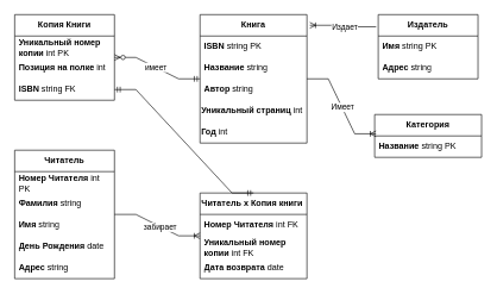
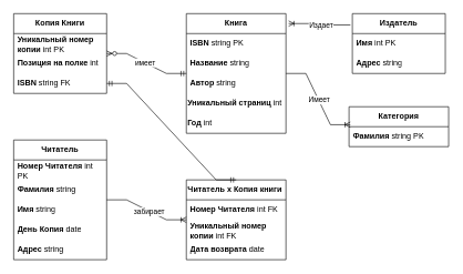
  <mxCell id="0" />
  <mxCell id="1" parent="0" />
  <mxCell id="2" value="&lt;b&gt;Книга&lt;/b&gt;" style="swimlane;fontStyle=0;childLayout=stackLayout;horizontal=1;startSize=30;horizontalStack=0;resizeParent=1;resizeParentMax=0;resizeLast=0;collapsible=1;marginBottom=0;whiteSpace=wrap;html=1;" vertex="1" parent="1"><mxGeometry x="280" y="20" width="150" height="180" as="geometry" /></mxCell>
  <mxCell id="3" value="&lt;b&gt;ISBN&lt;/b&gt; string PK" style="text;strokeColor=none;fillColor=none;align=left;verticalAlign=middle;spacingLeft=4;spacingRight=4;overflow=hidden;points=[[0,0.5],[1,0.5]];portConstraint=eastwest;rotatable=0;whiteSpace=wrap;html=1;" vertex="1" parent="2"><mxGeometry y="30" width="150" height="30" as="geometry" /></mxCell>
  <mxCell id="4" value="&lt;b&gt;Название&lt;/b&gt; string" style="text;strokeColor=none;fillColor=none;align=left;verticalAlign=middle;spacingLeft=4;spacingRight=4;overflow=hidden;points=[[0,0.5],[1,0.5]];portConstraint=eastwest;rotatable=0;whiteSpace=wrap;html=1;" vertex="1" parent="2"><mxGeometry y="60" width="150" height="30" as="geometry" /></mxCell>
  <mxCell id="5" value="&lt;b&gt;Автор&lt;/b&gt; string" style="text;strokeColor=none;fillColor=none;align=left;verticalAlign=middle;spacingLeft=4;spacingRight=4;overflow=hidden;points=[[0,0.5],[1,0.5]];portConstraint=eastwest;rotatable=0;whiteSpace=wrap;html=1;" vertex="1" parent="2"><mxGeometry y="90" width="150" height="30" as="geometry" /></mxCell>
  <mxCell id="6" value="&lt;b&gt;Уникальный страниц&lt;/b&gt; int" style="text;html=1;align=left;verticalAlign=middle;whiteSpace=wrap;rounded=0;" vertex="1" parent="2"><mxGeometry y="120" width="150" height="30" as="geometry" /></mxCell>
  <mxCell id="7" value="&lt;b&gt;Год&lt;/b&gt; int" style="text;html=1;align=left;verticalAlign=middle;whiteSpace=wrap;rounded=0;" vertex="1" parent="2"><mxGeometry y="150" width="150" height="30" as="geometry" /></mxCell>
  <mxCell id="8" value="&lt;b&gt;Копия Книги&lt;/b&gt;" style="swimlane;fontStyle=0;childLayout=stackLayout;horizontal=1;startSize=30;horizontalStack=0;resizeParent=1;resizeParentMax=0;resizeLast=0;collapsible=1;marginBottom=0;whiteSpace=wrap;html=1;" vertex="1" parent="1"><mxGeometry x="20" y="20" width="140" height="120" as="geometry" /></mxCell>
  <mxCell id="9" value="&lt;b&gt;Уникальный номер копии&lt;/b&gt; int PK&amp;nbsp;" style="text;strokeColor=none;fillColor=none;align=left;verticalAlign=middle;spacingLeft=4;spacingRight=4;overflow=hidden;points=[[0,0.5],[1,0.5]];portConstraint=eastwest;rotatable=0;whiteSpace=wrap;html=1;" vertex="1" parent="8"><mxGeometry y="30" width="140" height="30" as="geometry" /></mxCell>
  <mxCell id="10" value="&lt;b&gt;Позиция на полке &lt;/b&gt;int" style="text;strokeColor=none;fillColor=none;align=left;verticalAlign=middle;spacingLeft=4;spacingRight=4;overflow=hidden;points=[[0,0.5],[1,0.5]];portConstraint=eastwest;rotatable=0;whiteSpace=wrap;html=1;" vertex="1" parent="8"><mxGeometry y="60" width="140" height="30" as="geometry" /></mxCell>
  <mxCell id="11" value="&lt;b&gt;ISBN&lt;/b&gt; string FK" style="text;strokeColor=none;fillColor=none;align=left;verticalAlign=middle;spacingLeft=4;spacingRight=4;overflow=hidden;points=[[0,0.5],[1,0.5]];portConstraint=eastwest;rotatable=0;whiteSpace=wrap;html=1;" vertex="1" parent="8"><mxGeometry y="90" width="140" height="30" as="geometry" /></mxCell>
  <mxCell id="12" value="&lt;b&gt;Издатель&lt;/b&gt;" style="swimlane;fontStyle=0;childLayout=stackLayout;horizontal=1;startSize=30;horizontalStack=0;resizeParent=1;resizeParentMax=0;resizeLast=0;collapsible=1;marginBottom=0;whiteSpace=wrap;html=1;" vertex="1" parent="1"><mxGeometry x="530" y="20" width="140" height="90" as="geometry" /></mxCell>
- <mxCell id="13" value="&lt;b&gt;Имя &lt;/b&gt;string PK" style="text;strokeColor=none;fillColor=none;align=left;verticalAlign=middle;spacingLeft=4;spacingRight=4;overflow=hidden;points=[[0,0.5],[1,0.5]];portConstraint=eastwest;rotatable=0;whiteSpace=wrap;html=1;" vertex="1" parent="12"><mxGeometry y="30" width="140" height="30" as="geometry" /></mxCell>
+ <mxCell id="13" value="&lt;b&gt;Имя &lt;/b&gt;int PK" style="text;strokeColor=none;fillColor=none;align=left;verticalAlign=middle;spacingLeft=4;spacingRight=4;overflow=hidden;points=[[0,0.5],[1,0.5]];portConstraint=eastwest;rotatable=0;whiteSpace=wrap;html=1;" vertex="1" parent="12"><mxGeometry y="30" width="140" height="30" as="geometry" /></mxCell>
  <mxCell id="14" value="&lt;b&gt;Адрес &lt;/b&gt;string" style="text;strokeColor=none;fillColor=none;align=left;verticalAlign=middle;spacingLeft=4;spacingRight=4;overflow=hidden;points=[[0,0.5],[1,0.5]];portConstraint=eastwest;rotatable=0;whiteSpace=wrap;html=1;" vertex="1" parent="12"><mxGeometry y="60" width="140" height="30" as="geometry" /></mxCell>
  <mxCell id="15" value="&lt;b&gt;Читатель&lt;/b&gt;" style="swimlane;fontStyle=0;childLayout=stackLayout;horizontal=1;startSize=30;horizontalStack=0;resizeParent=1;resizeParentMax=0;resizeLast=0;collapsible=1;marginBottom=0;whiteSpace=wrap;html=1;" vertex="1" parent="1"><mxGeometry x="20" y="210" width="140" height="180" as="geometry" /></mxCell>
  <mxCell id="16" value="&lt;b&gt;Номер Читателя&lt;/b&gt; int PK" style="text;strokeColor=none;fillColor=none;align=left;verticalAlign=middle;spacingLeft=4;spacingRight=4;overflow=hidden;points=[[0,0.5],[1,0.5]];portConstraint=eastwest;rotatable=0;whiteSpace=wrap;html=1;" vertex="1" parent="15"><mxGeometry y="30" width="140" height="30" as="geometry" /></mxCell>
  <mxCell id="17" value="&lt;b&gt;Фамилия&lt;/b&gt; string" style="text;strokeColor=none;fillColor=none;align=left;verticalAlign=middle;spacingLeft=4;spacingRight=4;overflow=hidden;points=[[0,0.5],[1,0.5]];portConstraint=eastwest;rotatable=0;whiteSpace=wrap;html=1;" vertex="1" parent="15"><mxGeometry y="60" width="140" height="30" as="geometry" /></mxCell>
  <mxCell id="18" value="&lt;b&gt;Имя&lt;/b&gt; string" style="text;strokeColor=none;fillColor=none;align=left;verticalAlign=middle;spacingLeft=4;spacingRight=4;overflow=hidden;points=[[0,0.5],[1,0.5]];portConstraint=eastwest;rotatable=0;whiteSpace=wrap;html=1;" vertex="1" parent="15"><mxGeometry y="90" width="140" height="30" as="geometry" /></mxCell>
- <mxCell id="19" value="&lt;b&gt;День Рождения&lt;/b&gt; date" style="text;strokeColor=none;fillColor=none;align=left;verticalAlign=middle;spacingLeft=4;spacingRight=4;overflow=hidden;points=[[0,0.5],[1,0.5]];portConstraint=eastwest;rotatable=0;whiteSpace=wrap;html=1;" vertex="1" parent="15"><mxGeometry y="120" width="140" height="30" as="geometry" /></mxCell>
+ <mxCell id="19" value="&lt;b&gt;День Копия&lt;/b&gt; date" style="text;strokeColor=none;fillColor=none;align=left;verticalAlign=middle;spacingLeft=4;spacingRight=4;overflow=hidden;points=[[0,0.5],[1,0.5]];portConstraint=eastwest;rotatable=0;whiteSpace=wrap;html=1;" vertex="1" parent="15"><mxGeometry y="120" width="140" height="30" as="geometry" /></mxCell>
  <mxCell id="20" value="&lt;b&gt;Адрес&lt;/b&gt; string" style="text;strokeColor=none;fillColor=none;align=left;verticalAlign=middle;spacingLeft=4;spacingRight=4;overflow=hidden;points=[[0,0.5],[1,0.5]];portConstraint=eastwest;rotatable=0;whiteSpace=wrap;html=1;" vertex="1" parent="15"><mxGeometry y="150" width="140" height="30" as="geometry" /></mxCell>
  <mxCell id="21" value="&lt;b&gt;Категория&lt;/b&gt;" style="swimlane;fontStyle=0;childLayout=stackLayout;horizontal=1;startSize=30;horizontalStack=0;resizeParent=1;resizeParentMax=0;resizeLast=0;collapsible=1;marginBottom=0;whiteSpace=wrap;html=1;" vertex="1" parent="1"><mxGeometry x="525" y="160" width="150" height="60" as="geometry" /></mxCell>
- <mxCell id="22" value="&lt;b&gt;Название&lt;/b&gt; string PK" style="text;strokeColor=none;fillColor=none;align=left;verticalAlign=middle;spacingLeft=4;spacingRight=4;overflow=hidden;points=[[0,0.5],[1,0.5]];portConstraint=eastwest;rotatable=0;whiteSpace=wrap;html=1;" vertex="1" parent="21"><mxGeometry y="30" width="150" height="30" as="geometry" /></mxCell>
+ <mxCell id="22" value="&lt;b&gt;Фамилия&lt;/b&gt; string PK" style="text;strokeColor=none;fillColor=none;align=left;verticalAlign=middle;spacingLeft=4;spacingRight=4;overflow=hidden;points=[[0,0.5],[1,0.5]];portConstraint=eastwest;rotatable=0;whiteSpace=wrap;html=1;" vertex="1" parent="21"><mxGeometry y="30" width="150" height="30" as="geometry" /></mxCell>
  <mxCell id="23" value="&lt;b&gt;Читатель x Копия книги&amp;nbsp;&lt;/b&gt;" style="swimlane;fontStyle=0;childLayout=stackLayout;horizontal=1;startSize=30;horizontalStack=0;resizeParent=1;resizeParentMax=0;resizeLast=0;collapsible=1;marginBottom=0;whiteSpace=wrap;html=1;" vertex="1" parent="1"><mxGeometry x="280" y="270" width="150" height="120" as="geometry" /></mxCell>
  <mxCell id="24" value="&lt;b&gt;Номер Читателя&lt;/b&gt; int FK" style="text;strokeColor=none;fillColor=none;align=left;verticalAlign=middle;spacingLeft=4;spacingRight=4;overflow=hidden;points=[[0,0.5],[1,0.5]];portConstraint=eastwest;rotatable=0;whiteSpace=wrap;html=1;" vertex="1" parent="23"><mxGeometry y="30" width="150" height="30" as="geometry" /></mxCell>
  <mxCell id="25" value="&lt;b&gt;Уникальный номер копии&lt;/b&gt; int FK" style="text;strokeColor=none;fillColor=none;align=left;verticalAlign=middle;spacingLeft=4;spacingRight=4;overflow=hidden;points=[[0,0.5],[1,0.5]];portConstraint=eastwest;rotatable=0;whiteSpace=wrap;html=1;" vertex="1" parent="23"><mxGeometry y="60" width="150" height="30" as="geometry" /></mxCell>
  <mxCell id="26" value="&lt;b&gt;Дата возврата&lt;/b&gt; date" style="text;strokeColor=none;fillColor=none;align=left;verticalAlign=middle;spacingLeft=4;spacingRight=4;overflow=hidden;points=[[0,0.5],[1,0.5]];portConstraint=eastwest;rotatable=0;whiteSpace=wrap;html=1;" vertex="1" parent="23"><mxGeometry y="90" width="150" height="30" as="geometry" /></mxCell>
  <mxCell id="27" value="" style="edgeStyle=entityRelationEdgeStyle;fontSize=12;html=1;endArrow=ERoneToMany;rounded=0;exitX=-0.021;exitY=0.189;exitDx=0;exitDy=0;entryX=1.027;entryY=0.083;entryDx=0;entryDy=0;entryPerimeter=0;exitPerimeter=0;" edge="1" parent="1" source="12" target="2"><mxGeometry width="100" height="100" relative="1" as="geometry"><mxPoint x="670" y="110" as="sourcePoint" /><mxPoint x="770" y="10" as="targetPoint" /></mxGeometry></mxCell>
  <mxCell id="28" value="Издает" style="edgeLabel;html=1;align=center;verticalAlign=middle;resizable=0;points=[];" vertex="1" connectable="0" parent="27"><mxGeometry x="-0.032" y="1" relative="1" as="geometry"><mxPoint as="offset" /></mxGeometry></mxCell>
  <mxCell id="29" value="" style="edgeStyle=entityRelationEdgeStyle;fontSize=12;html=1;endArrow=ERoneToMany;rounded=0;entryX=0.013;entryY=-0.1;entryDx=0;entryDy=0;entryPerimeter=0;" edge="1" parent="1" source="2" target="22"><mxGeometry width="100" height="100" relative="1" as="geometry"><mxPoint x="400" y="220" as="sourcePoint" /><mxPoint x="280" y="340.99" as="targetPoint" /><Array as="points"><mxPoint x="150" y="255.99" /><mxPoint x="190" y="220.99" /><mxPoint x="160" y="250.99" /><mxPoint x="100" y="180.99" /><mxPoint x="160" y="255.99" /><mxPoint x="190" y="265.99" /><mxPoint x="110" y="230.99" /><mxPoint x="168" y="250.99" /><mxPoint x="110" y="180.99" /><mxPoint x="210" y="280.99" /><mxPoint x="130" y="290.99" /><mxPoint x="90" y="270.99" /></Array></mxGeometry></mxCell>
  <mxCell id="30" value="Имеет" style="edgeLabel;html=1;align=center;verticalAlign=middle;resizable=0;points=[];" vertex="1" connectable="0" parent="29"><mxGeometry x="0.022" relative="1" as="geometry"><mxPoint as="offset" /></mxGeometry></mxCell>
  <mxCell id="31" value="" style="edgeStyle=entityRelationEdgeStyle;fontSize=12;html=1;endArrow=ERzeroToMany;startArrow=ERmandOne;rounded=0;" edge="1" parent="1" source="2" target="8"><mxGeometry width="100" height="100" relative="1" as="geometry"><mxPoint x="270" y="140" as="sourcePoint" /><mxPoint x="440" y="250" as="targetPoint" /></mxGeometry></mxCell>
  <mxCell id="32" value="имеет" style="edgeLabel;html=1;align=center;verticalAlign=middle;resizable=0;points=[];" vertex="1" connectable="0" parent="31"><mxGeometry x="0.035" relative="1" as="geometry"><mxPoint as="offset" /></mxGeometry></mxCell>
  <mxCell id="33" value="" style="edgeStyle=entityRelationEdgeStyle;fontSize=12;html=1;endArrow=ERoneToMany;rounded=0;" edge="1" parent="1" source="15" target="23"><mxGeometry width="100" height="100" relative="1" as="geometry"><mxPoint x="340" y="350" as="sourcePoint" /><mxPoint x="440" y="250" as="targetPoint" /></mxGeometry></mxCell>
  <mxCell id="34" value="забирает" style="edgeLabel;html=1;align=center;verticalAlign=middle;resizable=0;points=[];" vertex="1" connectable="0" parent="33"><mxGeometry x="0.071" y="-1" relative="1" as="geometry"><mxPoint as="offset" /></mxGeometry></mxCell>
  <mxCell id="35" value="" style="edgeStyle=entityRelationEdgeStyle;fontSize=12;html=1;endArrow=ERmandOne;startArrow=ERmandOne;rounded=0;entryX=0.5;entryY=0;entryDx=0;entryDy=0;" edge="1" parent="1" source="11" target="23"><mxGeometry width="100" height="100" relative="1" as="geometry"><mxPoint x="90" y="140" as="sourcePoint" /><mxPoint x="355" y="270.99" as="targetPoint" /><Array as="points"><mxPoint x="333" y="253.99" /><mxPoint x="240" y="200.99" /></Array></mxGeometry></mxCell>
